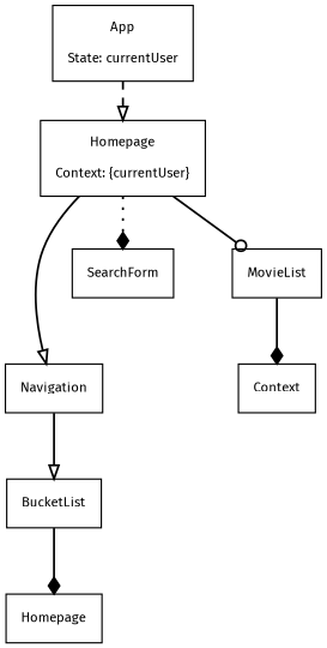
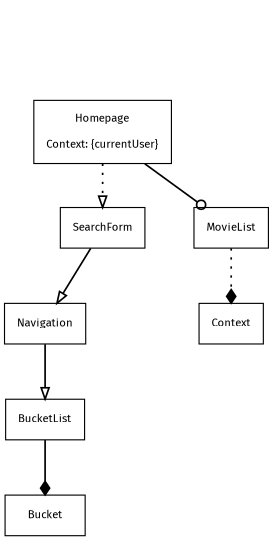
  digraph {
    fontname="Fira Sans"
    fontsize="10pt"
    nodesep=0.6
    ranksep="0.4 equally"
    node [fontname="Fira Sans" fontsize="10pt" margin=0.15 shape=rectangle]
    edge [arrowhead=onormal fontname="Fira Sans" fontsize="8pt" penwidth=1.5 style=bold]
-   n1 [label="App\n\nState: currentUser"]
    n2 [label="Homepage\n\nContext: {currentUser}"]
    Navigation
    SearchForm
    MovieList
    BucketList
-   Bucket [label=Homepage]
+   Bucket
    n8 [label=Context]
-   n1 -> n2 [style=dashed]
-   n2 -> Navigation
-   n2 -> SearchForm [arrowhead=diamond style=dotted]
+   SearchForm -> Navigation
+   n2 -> SearchForm [style=dotted]
    n2 -> MovieList [arrowhead=odot]
    Navigation -> BucketList
-   MovieList -> n8 [arrowhead=diamond]
+   MovieList -> n8 [arrowhead=diamond style=dotted]
    BucketList -> Bucket [arrowhead=diamond]
  }
